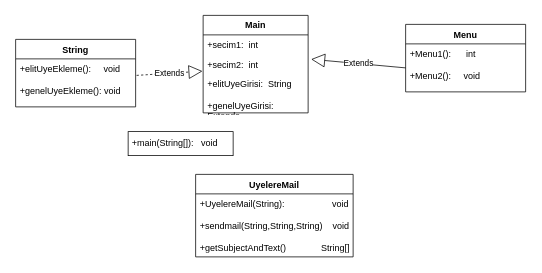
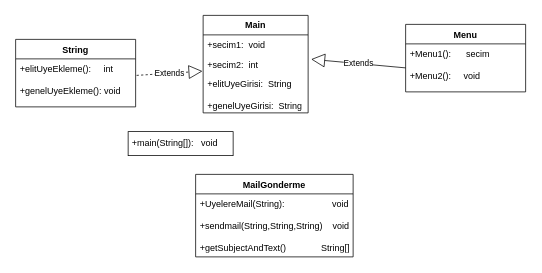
  <mxCell id="0" />
  <mxCell id="1" parent="0" />
  <mxCell id="2" value="Menu" style="swimlane;fontStyle=1;align=center;verticalAlign=top;childLayout=stackLayout;horizontal=1;startSize=26;horizontalStack=0;resizeParent=1;resizeParentMax=0;resizeLast=0;collapsible=1;marginBottom=0;whiteSpace=wrap;html=1;" vertex="1" parent="1"><mxGeometry x="540" y="32" width="160" height="90" as="geometry" /></mxCell>
- <mxCell id="3" value="+Menu1():&amp;nbsp; &amp;nbsp; &amp;nbsp; int&lt;br&gt;&lt;br&gt;+Menu2():&amp;nbsp; &amp;nbsp; &amp;nbsp;void" style="text;strokeColor=none;fillColor=none;align=left;verticalAlign=top;spacingLeft=4;spacingRight=4;overflow=hidden;rotatable=0;points=[[0,0.5],[1,0.5]];portConstraint=eastwest;whiteSpace=wrap;html=1;" vertex="1" parent="2"><mxGeometry y="26" width="160" height="64" as="geometry" /></mxCell>
+ <mxCell id="3" value="+Menu1():&amp;nbsp; &amp;nbsp; &amp;nbsp; secim&lt;br&gt;&lt;br&gt;+Menu2():&amp;nbsp; &amp;nbsp; &amp;nbsp;void" style="text;strokeColor=none;fillColor=none;align=left;verticalAlign=top;spacingLeft=4;spacingRight=4;overflow=hidden;rotatable=0;points=[[0,0.5],[1,0.5]];portConstraint=eastwest;whiteSpace=wrap;html=1;" vertex="1" parent="2"><mxGeometry y="26" width="160" height="64" as="geometry" /></mxCell>
  <mxCell id="4" value="Extends" style="endArrow=block;endSize=16;endFill=0;html=1;rounded=0;exitX=0;exitY=0.5;exitDx=0;exitDy=0;" edge="1" parent="1" source="3"><mxGeometry width="160" relative="1" as="geometry"><mxPoint x="538.08" y="129.428" as="sourcePoint" /><mxPoint x="414" y="78.5" as="targetPoint" /><mxPoint as="offset" /></mxGeometry></mxCell>
  <mxCell id="5" value="&lt;b&gt;Main&lt;/b&gt;" style="swimlane;fontStyle=0;childLayout=stackLayout;horizontal=1;startSize=26;fillColor=none;horizontalStack=0;resizeParent=1;resizeParentMax=0;resizeLast=0;collapsible=1;marginBottom=0;whiteSpace=wrap;html=1;" vertex="1" parent="1"><mxGeometry x="270" y="20" width="140" height="130" as="geometry" /></mxCell>
- <mxCell id="6" value="+secim1:&amp;nbsp; int" style="text;strokeColor=none;fillColor=none;align=left;verticalAlign=top;spacingLeft=4;spacingRight=4;overflow=hidden;rotatable=0;points=[[0,0.5],[1,0.5]];portConstraint=eastwest;whiteSpace=wrap;html=1;" vertex="1" parent="5"><mxGeometry y="26" width="140" height="26" as="geometry" /></mxCell>
+ <mxCell id="6" value="+secim1:&amp;nbsp; void" style="text;strokeColor=none;fillColor=none;align=left;verticalAlign=top;spacingLeft=4;spacingRight=4;overflow=hidden;rotatable=0;points=[[0,0.5],[1,0.5]];portConstraint=eastwest;whiteSpace=wrap;html=1;" vertex="1" parent="5"><mxGeometry y="26" width="140" height="26" as="geometry" /></mxCell>
  <mxCell id="7" value="+secim2:&amp;nbsp; int" style="text;strokeColor=none;fillColor=none;align=left;verticalAlign=top;spacingLeft=4;spacingRight=4;overflow=hidden;rotatable=0;points=[[0,0.5],[1,0.5]];portConstraint=eastwest;whiteSpace=wrap;html=1;" vertex="1" parent="5"><mxGeometry y="52" width="140" height="26" as="geometry" /></mxCell>
- <mxCell id="8" value="+elitUyeGirisi:&amp;nbsp; String&lt;br&gt;&lt;br&gt;+genelUyeGirisi:&amp;nbsp; Extends" style="text;strokeColor=none;fillColor=none;align=left;verticalAlign=top;spacingLeft=4;spacingRight=4;overflow=hidden;rotatable=0;points=[[0,0.5],[1,0.5]];portConstraint=eastwest;whiteSpace=wrap;html=1;" vertex="1" parent="5"><mxGeometry y="78" width="140" height="52" as="geometry" /></mxCell>
+ <mxCell id="8" value="+elitUyeGirisi:&amp;nbsp; String&lt;br&gt;&lt;br&gt;+genelUyeGirisi:&amp;nbsp; String" style="text;strokeColor=none;fillColor=none;align=left;verticalAlign=top;spacingLeft=4;spacingRight=4;overflow=hidden;rotatable=0;points=[[0,0.5],[1,0.5]];portConstraint=eastwest;whiteSpace=wrap;html=1;" vertex="1" parent="5"><mxGeometry y="78" width="140" height="52" as="geometry" /></mxCell>
  <mxCell id="9" value="&amp;nbsp;+main(String[]):&amp;nbsp; &amp;nbsp;void" style="html=1;whiteSpace=wrap;align=left;" vertex="1" parent="1"><mxGeometry x="170" y="175" width="140" height="32" as="geometry" /></mxCell>
  <mxCell id="10" value="String" style="swimlane;fontStyle=1;align=center;verticalAlign=top;childLayout=stackLayout;horizontal=1;startSize=26;horizontalStack=0;resizeParent=1;resizeParentMax=0;resizeLast=0;collapsible=1;marginBottom=0;whiteSpace=wrap;html=1;" vertex="1" parent="1"><mxGeometry x="20" y="52" width="160" height="90" as="geometry" /></mxCell>
- <mxCell id="11" value="+elitUyeEkleme():&amp;nbsp; &amp;nbsp; &amp;nbsp;void&lt;br&gt;&lt;br&gt;+genelUyeEkleme(): void" style="text;strokeColor=none;fillColor=none;align=left;verticalAlign=top;spacingLeft=4;spacingRight=4;overflow=hidden;rotatable=0;points=[[0,0.5],[1,0.5]];portConstraint=eastwest;whiteSpace=wrap;html=1;" vertex="1" parent="10"><mxGeometry y="26" width="160" height="64" as="geometry" /></mxCell>
+ <mxCell id="11" value="+elitUyeEkleme():&amp;nbsp; &amp;nbsp; &amp;nbsp;int&lt;br&gt;&lt;br&gt;+genelUyeEkleme(): void" style="text;strokeColor=none;fillColor=none;align=left;verticalAlign=top;spacingLeft=4;spacingRight=4;overflow=hidden;rotatable=0;points=[[0,0.5],[1,0.5]];portConstraint=eastwest;whiteSpace=wrap;html=1;" vertex="1" parent="10"><mxGeometry y="26" width="160" height="64" as="geometry" /></mxCell>
  <mxCell id="12" value="Extends" style="endArrow=block;endSize=16;endFill=0;html=1;rounded=0;exitX=1.008;exitY=0.344;exitDx=0;exitDy=0;exitPerimeter=0;entryX=-0.006;entryY=-0.069;entryDx=0;entryDy=0;entryPerimeter=0;dashed=1;" edge="1" parent="1" source="11" target="8"><mxGeometry width="160" relative="1" as="geometry"><mxPoint x="250" y="222" as="sourcePoint" /><mxPoint x="410" y="222" as="targetPoint" /></mxGeometry></mxCell>
- <mxCell id="13" value="UyelereMail" style="swimlane;fontStyle=1;align=center;verticalAlign=top;childLayout=stackLayout;horizontal=1;startSize=26;horizontalStack=0;resizeParent=1;resizeParentMax=0;resizeLast=0;collapsible=1;marginBottom=0;whiteSpace=wrap;html=1;" vertex="1" parent="1"><mxGeometry x="260" y="232" width="210" height="110" as="geometry" /></mxCell>
+ <mxCell id="13" value="MailGonderme" style="swimlane;fontStyle=1;align=center;verticalAlign=top;childLayout=stackLayout;horizontal=1;startSize=26;horizontalStack=0;resizeParent=1;resizeParentMax=0;resizeLast=0;collapsible=1;marginBottom=0;whiteSpace=wrap;html=1;" vertex="1" parent="1"><mxGeometry x="260" y="232" width="210" height="110" as="geometry" /></mxCell>
  <mxCell id="14" value="+UyelereMail(String):&amp;nbsp; &amp;nbsp; &amp;nbsp; &amp;nbsp; &amp;nbsp; &amp;nbsp; &amp;nbsp; &amp;nbsp; &amp;nbsp; &amp;nbsp;void&lt;br&gt;&lt;br&gt;+sendmail(String,String,String)&amp;nbsp; &amp;nbsp; void&lt;br&gt;&lt;br&gt;+getSubjectAndText()&amp;nbsp; &amp;nbsp; &amp;nbsp; &amp;nbsp; &amp;nbsp; &amp;nbsp; &amp;nbsp; String[]" style="text;strokeColor=none;fillColor=none;align=left;verticalAlign=top;spacingLeft=4;spacingRight=4;overflow=hidden;rotatable=0;points=[[0,0.5],[1,0.5]];portConstraint=eastwest;whiteSpace=wrap;html=1;" vertex="1" parent="13"><mxGeometry y="26" width="210" height="84" as="geometry" /></mxCell>
